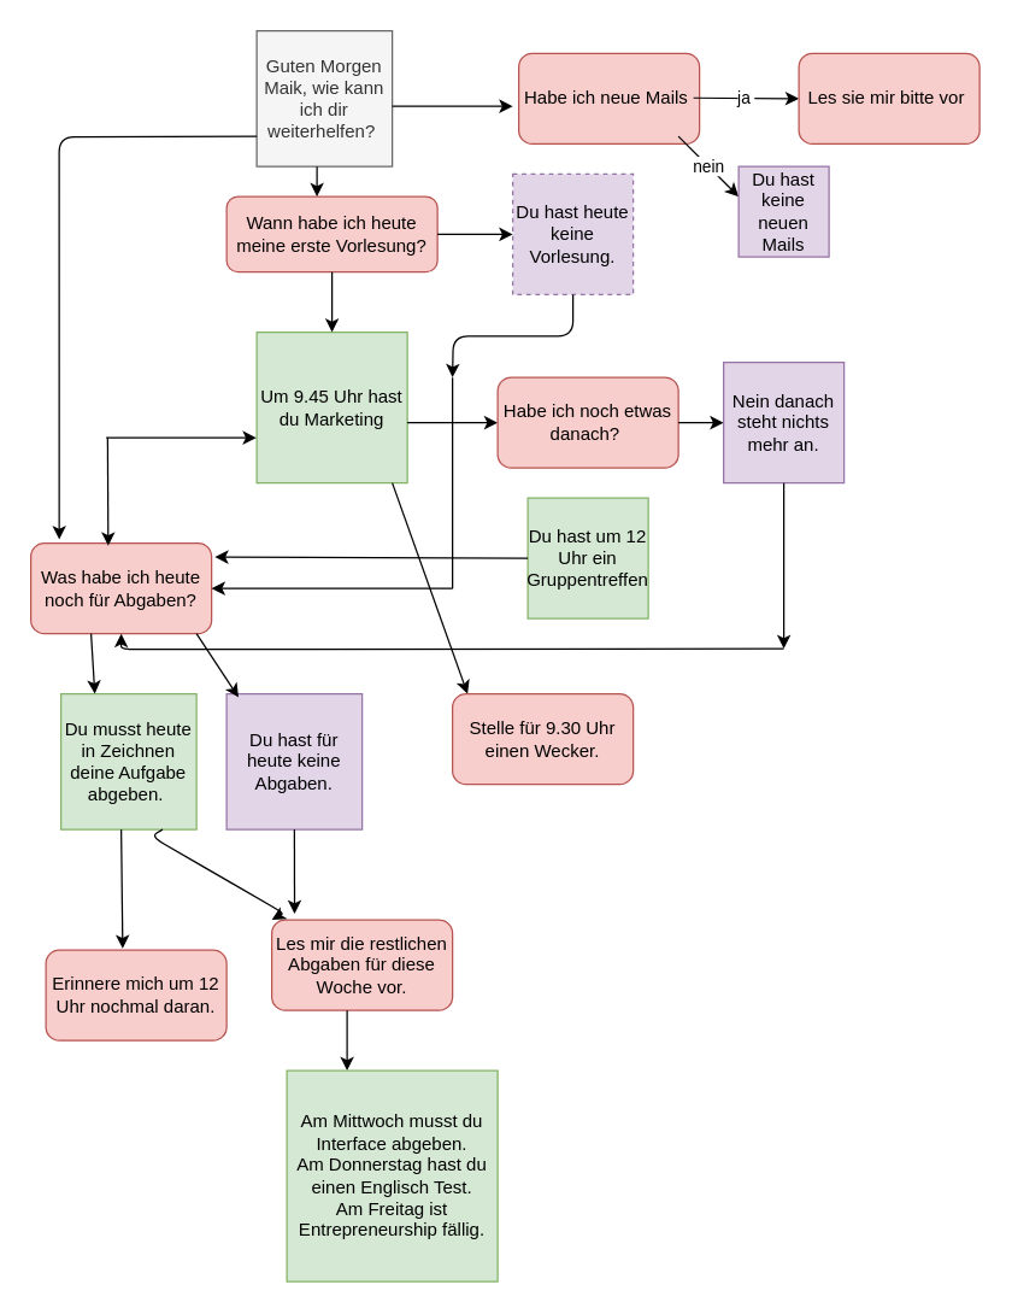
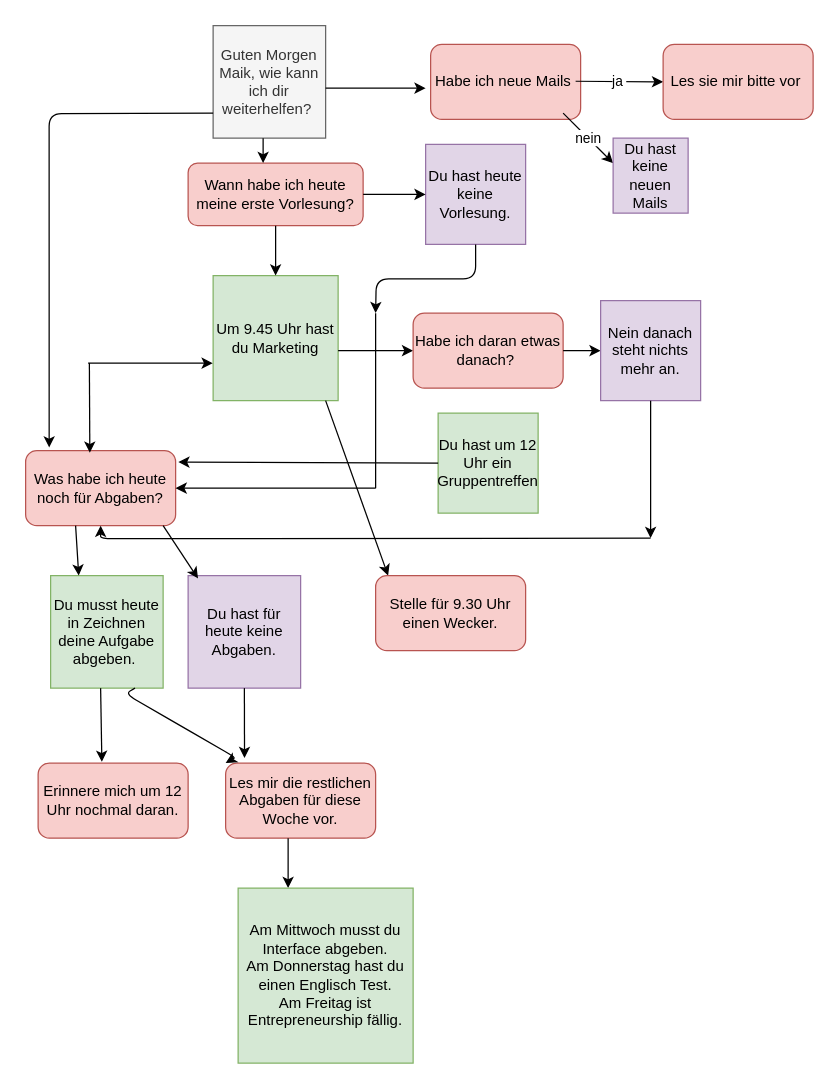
  <mxCell id="0" />
  <mxCell id="1" parent="0" />
  <mxCell id="2" value="Wann habe ich heute meine erste Vorlesung?" style="rounded=1;whiteSpace=wrap;html=1;fontSize=12;glass=0;strokeWidth=1;shadow=0;fillColor=#f8cecc;strokeColor=#b85450;" parent="1" vertex="1"><mxGeometry x="150" y="130" width="140" height="50" as="geometry" /></mxCell>
  <mxCell id="3" value="Um 9.45 Uhr hast du Marketing" style="whiteSpace=wrap;html=1;aspect=fixed;fillColor=#d5e8d4;strokeColor=#82b366;" vertex="1" parent="1"><mxGeometry x="170" y="220" width="100" height="100" as="geometry" /></mxCell>
  <mxCell id="4" value="Guten Morgen Maik, wie kann ich dir weiterhelfen?&amp;nbsp;" style="whiteSpace=wrap;html=1;aspect=fixed;fillColor=#f5f5f5;strokeColor=#666666;fontColor=#333333;" vertex="1" parent="1"><mxGeometry x="170" y="20" width="90" height="90" as="geometry" /></mxCell>
  <mxCell id="5" value="" style="endArrow=classic;html=1;exitX=0.5;exitY=1;exitDx=0;exitDy=0;" edge="1" parent="1" source="2"><mxGeometry width="50" height="50" relative="1" as="geometry"><mxPoint x="200" y="230" as="sourcePoint" /><mxPoint x="220" y="220" as="targetPoint" /></mxGeometry></mxCell>
  <mxCell id="6" value="" style="endArrow=classic;html=1;" edge="1" parent="1"><mxGeometry width="50" height="50" relative="1" as="geometry"><mxPoint x="210" y="110" as="sourcePoint" /><mxPoint x="210" y="130" as="targetPoint" /></mxGeometry></mxCell>
- <mxCell id="7" value="Du hast heute keine Vorlesung." style="whiteSpace=wrap;html=1;aspect=fixed;fillColor=#e1d5e7;strokeColor=#9673a6;dashed=1;" vertex="1" parent="1"><mxGeometry x="340" y="115" width="80" height="80" as="geometry" /></mxCell>
+ <mxCell id="7" value="Du hast heute keine Vorlesung." style="whiteSpace=wrap;html=1;aspect=fixed;fillColor=#e1d5e7;strokeColor=#9673a6;" vertex="1" parent="1"><mxGeometry x="340" y="115" width="80" height="80" as="geometry" /></mxCell>
  <mxCell id="8" value="" style="endArrow=classic;html=1;exitX=1;exitY=0.5;exitDx=0;exitDy=0;entryX=0;entryY=0.5;entryDx=0;entryDy=0;" edge="1" parent="1" source="2" target="7"><mxGeometry width="50" height="50" relative="1" as="geometry"><mxPoint x="310" y="180" as="sourcePoint" /><mxPoint x="360" y="130" as="targetPoint" /></mxGeometry></mxCell>
  <mxCell id="9" value="" style="endArrow=classic;html=1;" edge="1" parent="1"><mxGeometry width="50" height="50" relative="1" as="geometry"><mxPoint x="270" y="280" as="sourcePoint" /><mxPoint x="330" y="280" as="targetPoint" /></mxGeometry></mxCell>
- <mxCell id="10" value="Habe ich noch etwas danach?&amp;nbsp;" style="rounded=1;whiteSpace=wrap;html=1;fillColor=#f8cecc;strokeColor=#b85450;" vertex="1" parent="1"><mxGeometry x="330" y="250" width="120" height="60" as="geometry" /></mxCell>
+ <mxCell id="10" value="Habe ich daran etwas danach?&amp;nbsp;" style="rounded=1;whiteSpace=wrap;html=1;fillColor=#f8cecc;strokeColor=#b85450;" vertex="1" parent="1"><mxGeometry x="330" y="250" width="120" height="60" as="geometry" /></mxCell>
  <mxCell id="11" value="" style="endArrow=classic;html=1;" edge="1" parent="1" target="12"><mxGeometry width="50" height="50" relative="1" as="geometry"><mxPoint x="450" y="280" as="sourcePoint" /><mxPoint x="500" y="280" as="targetPoint" /></mxGeometry></mxCell>
  <mxCell id="12" value="Nein danach steht nichts mehr an." style="whiteSpace=wrap;html=1;aspect=fixed;fillColor=#e1d5e7;strokeColor=#9673a6;" vertex="1" parent="1"><mxGeometry x="480" y="240" width="80" height="80" as="geometry" /></mxCell>
  <mxCell id="13" value="Du hast um 12 Uhr ein Gruppentreffen" style="whiteSpace=wrap;html=1;aspect=fixed;fillColor=#d5e8d4;strokeColor=#82b366;" vertex="1" parent="1"><mxGeometry x="350" y="330" width="80" height="80" as="geometry" /></mxCell>
  <mxCell id="14" value="Was habe ich heute noch für Abgaben?" style="rounded=1;whiteSpace=wrap;html=1;fillColor=#f8cecc;strokeColor=#b85450;" vertex="1" parent="1"><mxGeometry x="20" y="360" width="120" height="60" as="geometry" /></mxCell>
  <mxCell id="15" value="" style="endArrow=classic;html=1;entryX=0.428;entryY=0.028;entryDx=0;entryDy=0;entryPerimeter=0;" edge="1" parent="1" target="14"><mxGeometry width="50" height="50" relative="1" as="geometry"><mxPoint x="71" y="290" as="sourcePoint" /><mxPoint x="120" y="160" as="targetPoint" /></mxGeometry></mxCell>
  <mxCell id="16" value="" style="endArrow=classic;html=1;entryX=-0.003;entryY=0.7;entryDx=0;entryDy=0;entryPerimeter=0;" edge="1" parent="1" target="3"><mxGeometry width="50" height="50" relative="1" as="geometry"><mxPoint x="70" y="290" as="sourcePoint" /><mxPoint x="160" y="290" as="targetPoint" /></mxGeometry></mxCell>
  <mxCell id="17" value="" style="endArrow=classic;html=1;entryX=1.018;entryY=0.153;entryDx=0;entryDy=0;entryPerimeter=0;" edge="1" parent="1" target="14"><mxGeometry width="50" height="50" relative="1" as="geometry"><mxPoint x="350" y="370" as="sourcePoint" /><mxPoint x="400" y="320" as="targetPoint" /></mxGeometry></mxCell>
  <mxCell id="18" value="" style="endArrow=classic;html=1;" edge="1" parent="1"><mxGeometry width="50" height="50" relative="1" as="geometry"><mxPoint x="520" y="320" as="sourcePoint" /><mxPoint x="520" y="430" as="targetPoint" /></mxGeometry></mxCell>
  <mxCell id="19" value="" style="endArrow=classic;html=1;edgeStyle=orthogonalEdgeStyle;" edge="1" parent="1" target="14"><mxGeometry width="50" height="50" relative="1" as="geometry"><mxPoint x="520" y="430" as="sourcePoint" /><mxPoint x="130" y="430" as="targetPoint" /></mxGeometry></mxCell>
  <mxCell id="20" value="" style="endArrow=classic;html=1;edgeStyle=orthogonalEdgeStyle;entryX=0.157;entryY=-0.042;entryDx=0;entryDy=0;entryPerimeter=0;" edge="1" parent="1" target="14"><mxGeometry width="50" height="50" relative="1" as="geometry"><mxPoint x="170" y="90" as="sourcePoint" /><mxPoint x="50" y="90" as="targetPoint" /></mxGeometry></mxCell>
  <mxCell id="21" value="" style="endArrow=classic;html=1;exitX=0.5;exitY=1;exitDx=0;exitDy=0;edgeStyle=orthogonalEdgeStyle;" edge="1" parent="1" source="7"><mxGeometry width="50" height="50" relative="1" as="geometry"><mxPoint x="380" y="200" as="sourcePoint" /><mxPoint x="300" y="250" as="targetPoint" /></mxGeometry></mxCell>
  <mxCell id="22" value="" style="endArrow=classic;html=1;entryX=1;entryY=0.5;entryDx=0;entryDy=0;" edge="1" parent="1" target="14"><mxGeometry width="50" height="50" relative="1" as="geometry"><mxPoint x="300" y="390" as="sourcePoint" /><mxPoint x="350" y="340" as="targetPoint" /></mxGeometry></mxCell>
  <mxCell id="23" value="" style="endArrow=none;html=1;" edge="1" parent="1"><mxGeometry width="50" height="50" relative="1" as="geometry"><mxPoint x="300" y="390" as="sourcePoint" /><mxPoint x="300" y="250" as="targetPoint" /></mxGeometry></mxCell>
  <mxCell id="24" value="Du musst heute in Zeichnen deine Aufgabe abgeben.&amp;nbsp;" style="whiteSpace=wrap;html=1;aspect=fixed;fillColor=#d5e8d4;strokeColor=#82b366;" vertex="1" parent="1"><mxGeometry x="40" y="460" width="90" height="90" as="geometry" /></mxCell>
  <mxCell id="25" value="" style="endArrow=classic;html=1;entryX=0.25;entryY=0;entryDx=0;entryDy=0;" edge="1" parent="1" target="24"><mxGeometry width="50" height="50" relative="1" as="geometry"><mxPoint x="60" y="420" as="sourcePoint" /><mxPoint x="110" y="370" as="targetPoint" /></mxGeometry></mxCell>
  <mxCell id="26" value="Du hast für heute keine Abgaben." style="whiteSpace=wrap;html=1;aspect=fixed;fillColor=#e1d5e7;strokeColor=#9673a6;" vertex="1" parent="1"><mxGeometry x="150" y="460" width="90" height="90" as="geometry" /></mxCell>
  <mxCell id="27" value="" style="endArrow=classic;html=1;entryX=0.088;entryY=0.025;entryDx=0;entryDy=0;entryPerimeter=0;" edge="1" parent="1" target="26"><mxGeometry width="50" height="50" relative="1" as="geometry"><mxPoint x="130" y="420" as="sourcePoint" /><mxPoint x="180" y="370" as="targetPoint" /></mxGeometry></mxCell>
  <mxCell id="28" value="" style="endArrow=classic;html=1;" edge="1" parent="1"><mxGeometry width="50" height="50" relative="1" as="geometry"><mxPoint x="260" y="70" as="sourcePoint" /><mxPoint x="340" y="70" as="targetPoint" /></mxGeometry></mxCell>
  <mxCell id="29" value="Habe ich neue Mails&amp;nbsp;" style="rounded=1;whiteSpace=wrap;html=1;fillColor=#f8cecc;strokeColor=#b85450;" vertex="1" parent="1"><mxGeometry x="344" y="35" width="120" height="60" as="geometry" /></mxCell>
  <mxCell id="30" value="ja&amp;nbsp;" style="endArrow=classic;html=1;" edge="1" parent="1"><mxGeometry relative="1" as="geometry"><mxPoint x="460" y="64.5" as="sourcePoint" /><mxPoint x="530" y="65" as="targetPoint" /></mxGeometry></mxCell>
  <mxCell id="31" value="Les sie mir bitte vor&amp;nbsp;" style="rounded=1;whiteSpace=wrap;html=1;fillColor=#f8cecc;strokeColor=#b85450;" vertex="1" parent="1"><mxGeometry x="530" y="35" width="120" height="60" as="geometry" /></mxCell>
  <mxCell id="32" value="" style="endArrow=classic;html=1;" edge="1" parent="1"><mxGeometry relative="1" as="geometry"><mxPoint x="450" y="90" as="sourcePoint" /><mxPoint x="490" y="130" as="targetPoint" /></mxGeometry></mxCell>
  <mxCell id="33" value="nein" style="edgeLabel;resizable=0;html=1;align=center;verticalAlign=middle;" connectable="0" vertex="1" parent="32"><mxGeometry relative="1" as="geometry" /></mxCell>
  <mxCell id="34" value="Du hast keine neuen Mails" style="whiteSpace=wrap;html=1;aspect=fixed;fillColor=#e1d5e7;strokeColor=#9673a6;" vertex="1" parent="1"><mxGeometry x="490" y="110" width="60" height="60" as="geometry" /></mxCell>
  <mxCell id="35" value="" style="endArrow=classic;html=1;" edge="1" parent="1"><mxGeometry width="50" height="50" relative="1" as="geometry"><mxPoint x="260" y="320" as="sourcePoint" /><mxPoint x="310" y="460" as="targetPoint" /></mxGeometry></mxCell>
  <mxCell id="36" value="Stelle für 9.30 Uhr einen Wecker." style="rounded=1;whiteSpace=wrap;html=1;fillColor=#f8cecc;strokeColor=#b85450;" vertex="1" parent="1"><mxGeometry x="300" y="460" width="120" height="60" as="geometry" /></mxCell>
- <mxCell id="37" value="Erinnere mich um 12 Uhr nochmal daran." style="rounded=1;whiteSpace=wrap;html=1;fillColor=#f8cecc;strokeColor=#b85450;" vertex="1" parent="1"><mxGeometry x="30" y="630" width="120" height="60" as="geometry" /></mxCell>
+ <mxCell id="37" value="Erinnere mich um 12 Uhr nochmal daran." style="rounded=1;whiteSpace=wrap;html=1;fillColor=#f8cecc;strokeColor=#b85450;" vertex="1" parent="1"><mxGeometry x="30" y="610" width="120" height="60" as="geometry" /></mxCell>
  <mxCell id="38" value="" style="endArrow=classic;html=1;entryX=0.425;entryY=-0.017;entryDx=0;entryDy=0;entryPerimeter=0;" edge="1" parent="1" target="37"><mxGeometry width="50" height="50" relative="1" as="geometry"><mxPoint x="80" y="550" as="sourcePoint" /><mxPoint x="77" y="620" as="targetPoint" /></mxGeometry></mxCell>
  <mxCell id="39" value="Les mir die restlichen Abgaben für diese Woche vor." style="rounded=1;whiteSpace=wrap;html=1;fillColor=#f8cecc;strokeColor=#b85450;" vertex="1" parent="1"><mxGeometry x="180" y="610" width="120" height="60" as="geometry" /></mxCell>
  <mxCell id="40" value="" style="endArrow=classic;html=1;entryX=0.126;entryY=-0.067;entryDx=0;entryDy=0;entryPerimeter=0;" edge="1" parent="1" target="39"><mxGeometry width="50" height="50" relative="1" as="geometry"><mxPoint x="195" y="550" as="sourcePoint" /><mxPoint x="245" y="500" as="targetPoint" /></mxGeometry></mxCell>
  <mxCell id="41" value="" style="endArrow=classic;html=1;exitX=0.75;exitY=1;exitDx=0;exitDy=0;edgeStyle=isometricEdgeStyle;entryX=0;entryY=0;entryDx=0;entryDy=0;" edge="1" parent="1" source="24" target="39"><mxGeometry width="50" height="50" relative="1" as="geometry"><mxPoint x="100" y="600" as="sourcePoint" /><mxPoint x="108" y="590" as="targetPoint" /></mxGeometry></mxCell>
  <mxCell id="42" value="" style="endArrow=classic;html=1;" edge="1" parent="1"><mxGeometry width="50" height="50" relative="1" as="geometry"><mxPoint x="230" y="670" as="sourcePoint" /><mxPoint x="230" y="710" as="targetPoint" /></mxGeometry></mxCell>
  <mxCell id="43" value="Am Mittwoch musst du Interface abgeben.&lt;br&gt;Am Donnerstag hast du einen Englisch Test.&lt;br&gt;Am Freitag ist Entrepreneurship fällig." style="whiteSpace=wrap;html=1;aspect=fixed;fillColor=#d5e8d4;strokeColor=#82b366;" vertex="1" parent="1"><mxGeometry x="190" y="710" width="140" height="140" as="geometry" /></mxCell>
